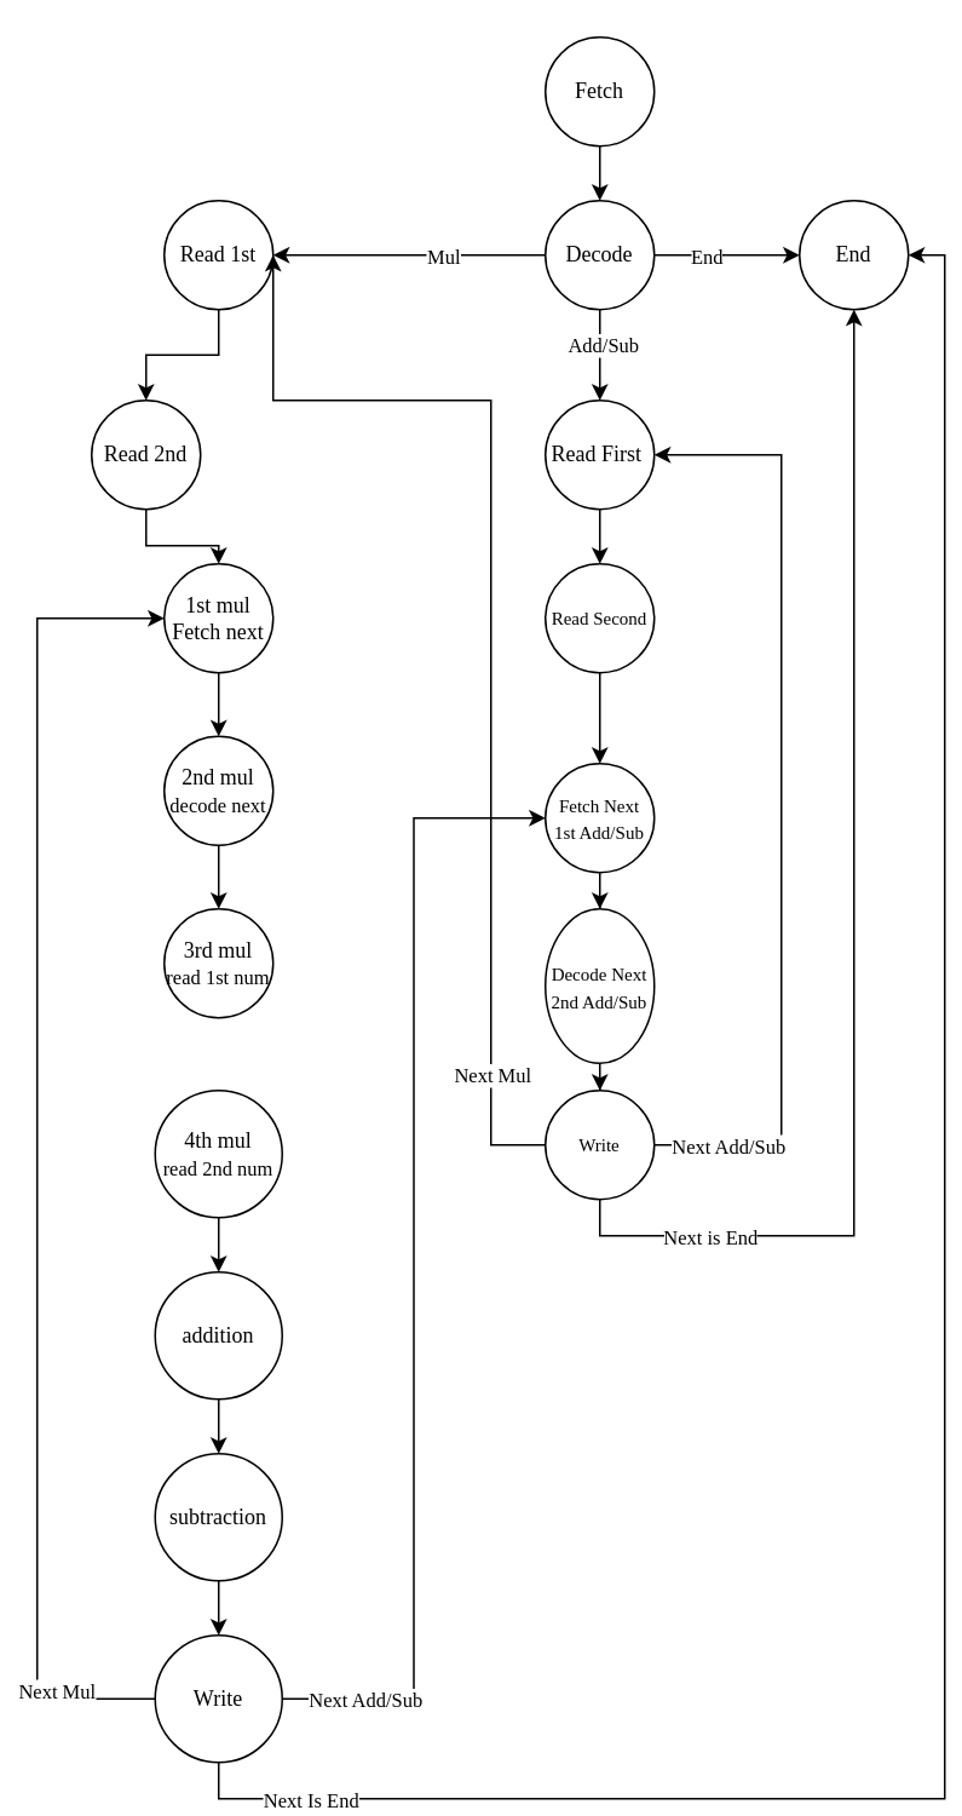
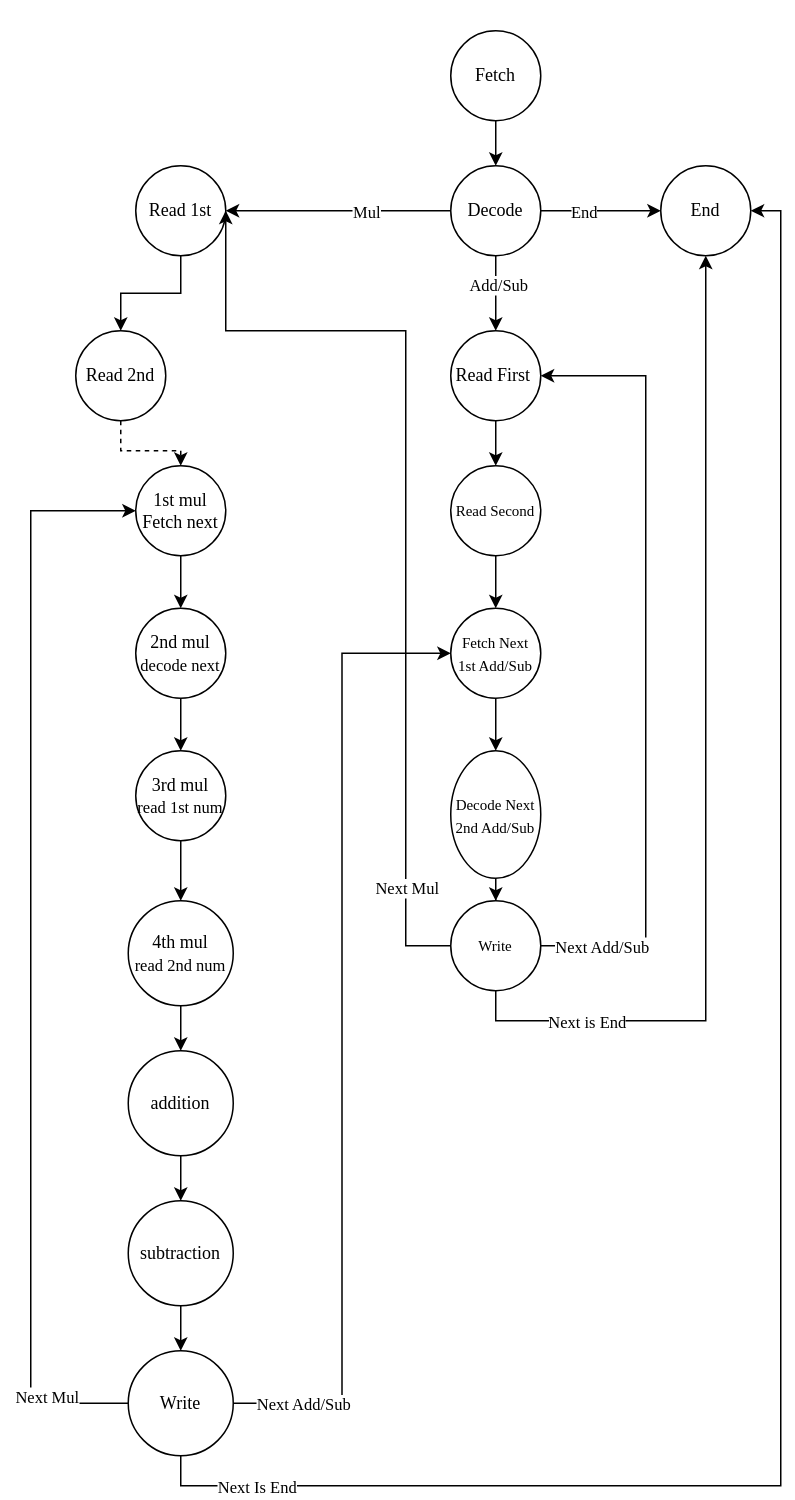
  <mxCell id="0" />
  <mxCell id="1" parent="0" />
  <mxCell id="2" value="" style="edgeStyle=orthogonalEdgeStyle;rounded=0;orthogonalLoop=1;jettySize=auto;html=1;fontFamily=Times New Roman;" edge="1" parent="1" source="3" target="10"><mxGeometry relative="1" as="geometry" /></mxCell>
  <mxCell id="3" value="Fetch" style="ellipse;whiteSpace=wrap;html=1;fontFamily=Times New Roman;" vertex="1" parent="1"><mxGeometry x="300" y="20" width="60" height="60" as="geometry" /></mxCell>
  <mxCell id="4" value="" style="edgeStyle=orthogonalEdgeStyle;rounded=0;orthogonalLoop=1;jettySize=auto;html=1;fontFamily=Times New Roman;" edge="1" parent="1" source="10" target="11"><mxGeometry relative="1" as="geometry" /></mxCell>
  <mxCell id="5" value="End" style="edgeLabel;html=1;align=center;verticalAlign=middle;resizable=0;points=[];fontFamily=Times New Roman;" vertex="1" connectable="0" parent="4"><mxGeometry x="-0.296" y="-2" relative="1" as="geometry"><mxPoint y="-2" as="offset" /></mxGeometry></mxCell>
  <mxCell id="6" value="" style="edgeStyle=orthogonalEdgeStyle;rounded=0;orthogonalLoop=1;jettySize=auto;html=1;fontFamily=Times New Roman;" edge="1" parent="1" source="10" target="13"><mxGeometry relative="1" as="geometry" /></mxCell>
  <mxCell id="7" value="Add/Sub" style="edgeLabel;html=1;align=center;verticalAlign=middle;resizable=0;points=[];fontFamily=Times New Roman;" vertex="1" connectable="0" parent="6"><mxGeometry x="-0.258" y="1" relative="1" as="geometry"><mxPoint as="offset" /></mxGeometry></mxCell>
  <mxCell id="8" value="" style="edgeStyle=orthogonalEdgeStyle;rounded=0;orthogonalLoop=1;jettySize=auto;html=1;fontFamily=Times New Roman;" edge="1" parent="1" source="10" target="15"><mxGeometry relative="1" as="geometry" /></mxCell>
  <mxCell id="9" value="Mul" style="edgeLabel;html=1;align=center;verticalAlign=middle;resizable=0;points=[];fontFamily=Times New Roman;" vertex="1" connectable="0" parent="8"><mxGeometry x="-0.238" y="-1" relative="1" as="geometry"><mxPoint y="1" as="offset" /></mxGeometry></mxCell>
  <mxCell id="10" value="Decode" style="ellipse;whiteSpace=wrap;html=1;fontFamily=Times New Roman;" vertex="1" parent="1"><mxGeometry x="300" y="110" width="60" height="60" as="geometry" /></mxCell>
  <mxCell id="11" value="End" style="ellipse;whiteSpace=wrap;html=1;fontFamily=Times New Roman;" vertex="1" parent="1"><mxGeometry x="440" y="110" width="60" height="60" as="geometry" /></mxCell>
  <mxCell id="12" value="" style="edgeStyle=orthogonalEdgeStyle;rounded=0;orthogonalLoop=1;jettySize=auto;html=1;fontFamily=Times New Roman;" edge="1" parent="1" source="13" target="17"><mxGeometry relative="1" as="geometry" /></mxCell>
  <mxCell id="13" value="Read First&amp;nbsp;" style="ellipse;whiteSpace=wrap;html=1;fontFamily=Times New Roman;" vertex="1" parent="1"><mxGeometry x="300" y="220" width="60" height="60" as="geometry" /></mxCell>
  <mxCell id="14" value="" style="edgeStyle=orthogonalEdgeStyle;rounded=0;orthogonalLoop=1;jettySize=auto;html=1;fontFamily=Times New Roman;" edge="1" parent="1" source="15" target="30"><mxGeometry relative="1" as="geometry" /></mxCell>
  <mxCell id="15" value="Read 1st" style="ellipse;whiteSpace=wrap;html=1;fontFamily=Times New Roman;" vertex="1" parent="1"><mxGeometry x="90" y="110" width="60" height="60" as="geometry" /></mxCell>
  <mxCell id="16" value="" style="edgeStyle=orthogonalEdgeStyle;rounded=0;orthogonalLoop=1;jettySize=auto;html=1;fontFamily=Times New Roman;" edge="1" parent="1" source="17" target="19"><mxGeometry relative="1" as="geometry" /></mxCell>
  <mxCell id="17" value="&lt;font style=&quot;font-size: 10px&quot;&gt;Read Second&lt;/font&gt;" style="ellipse;whiteSpace=wrap;html=1;fontFamily=Times New Roman;" vertex="1" parent="1"><mxGeometry x="300" y="310" width="60" height="60" as="geometry" /></mxCell>
  <mxCell id="18" value="" style="edgeStyle=orthogonalEdgeStyle;rounded=0;orthogonalLoop=1;jettySize=auto;html=1;fontFamily=Times New Roman;" edge="1" parent="1" source="19" target="21"><mxGeometry relative="1" as="geometry" /></mxCell>
- <mxCell id="19" value="&lt;font style=&quot;font-size: 10px&quot;&gt;Fetch Next&lt;br&gt;1st Add/Sub&lt;br&gt;&lt;/font&gt;" style="ellipse;whiteSpace=wrap;html=1;fontFamily=Times New Roman;" vertex="1" parent="1"><mxGeometry x="300" y="420" width="60" height="60" as="geometry" /></mxCell>
+ <mxCell id="19" value="&lt;font style=&quot;font-size: 10px&quot;&gt;Fetch Next&lt;br&gt;1st Add/Sub&lt;br&gt;&lt;/font&gt;" style="ellipse;whiteSpace=wrap;html=1;fontFamily=Times New Roman;" vertex="1" parent="1"><mxGeometry x="300" y="405" width="60" height="60" as="geometry" /></mxCell>
  <mxCell id="20" value="" style="edgeStyle=orthogonalEdgeStyle;rounded=0;orthogonalLoop=1;jettySize=auto;html=1;fontFamily=Times New Roman;" edge="1" parent="1" source="21" target="28"><mxGeometry relative="1" as="geometry" /></mxCell>
  <mxCell id="21" value="&lt;font style=&quot;font-size: 10px&quot;&gt;Decode Next 2nd Add/Sub&lt;br&gt;&lt;/font&gt;" style="ellipse;whiteSpace=wrap;html=1;fontFamily=Times New Roman;" vertex="1" parent="1"><mxGeometry x="300" y="500" width="60" height="85" as="geometry" /></mxCell>
  <mxCell id="22" style="edgeStyle=orthogonalEdgeStyle;rounded=0;orthogonalLoop=1;jettySize=auto;html=1;exitX=0.5;exitY=1;exitDx=0;exitDy=0;entryX=0.5;entryY=1;entryDx=0;entryDy=0;fontFamily=Times New Roman;" edge="1" parent="1" source="28" target="11"><mxGeometry relative="1" as="geometry" /></mxCell>
  <mxCell id="23" value="Next is End" style="edgeLabel;html=1;align=center;verticalAlign=middle;resizable=0;points=[];fontFamily=Times New Roman;" vertex="1" connectable="0" parent="22"><mxGeometry x="-0.889" relative="1" as="geometry"><mxPoint x="43" as="offset" /></mxGeometry></mxCell>
  <mxCell id="24" style="edgeStyle=orthogonalEdgeStyle;rounded=0;orthogonalLoop=1;jettySize=auto;html=1;entryX=1;entryY=0.5;entryDx=0;entryDy=0;fontFamily=Times New Roman;" edge="1" parent="1" source="28" target="13"><mxGeometry relative="1" as="geometry"><Array as="points"><mxPoint x="430" y="630" /><mxPoint x="430" y="250" /></Array></mxGeometry></mxCell>
  <mxCell id="25" value="Next Add/Sub" style="edgeLabel;html=1;align=center;verticalAlign=middle;resizable=0;points=[];fontFamily=Times New Roman;" vertex="1" connectable="0" parent="24"><mxGeometry x="-0.922" y="-2" relative="1" as="geometry"><mxPoint x="20" y="-2" as="offset" /></mxGeometry></mxCell>
  <mxCell id="26" style="edgeStyle=orthogonalEdgeStyle;rounded=0;orthogonalLoop=1;jettySize=auto;html=1;entryX=1;entryY=0.5;entryDx=0;entryDy=0;fontFamily=Times New Roman;" edge="1" parent="1" source="28" target="15"><mxGeometry relative="1" as="geometry"><Array as="points"><mxPoint x="270" y="630" /><mxPoint x="270" y="220" /><mxPoint x="150" y="220" /></Array></mxGeometry></mxCell>
  <mxCell id="27" value="Next Mul" style="edgeLabel;html=1;align=center;verticalAlign=middle;resizable=0;points=[];fontFamily=Times New Roman;" vertex="1" connectable="0" parent="26"><mxGeometry x="-0.783" y="-3" relative="1" as="geometry"><mxPoint x="-3" as="offset" /></mxGeometry></mxCell>
  <mxCell id="28" value="&lt;font style=&quot;font-size: 10px&quot;&gt;Write&lt;br&gt;&lt;/font&gt;" style="ellipse;whiteSpace=wrap;html=1;fontFamily=Times New Roman;" vertex="1" parent="1"><mxGeometry x="300" y="600" width="60" height="60" as="geometry" /></mxCell>
- <mxCell id="29" value="" style="edgeStyle=orthogonalEdgeStyle;rounded=0;orthogonalLoop=1;jettySize=auto;html=1;fontFamily=Times New Roman;" edge="1" parent="1" source="30" target="32"><mxGeometry relative="1" as="geometry" /></mxCell>
+ <mxCell id="29" value="" style="edgeStyle=orthogonalEdgeStyle;rounded=0;orthogonalLoop=1;jettySize=auto;html=1;fontFamily=Times New Roman;dashed=1;" edge="1" parent="1" source="30" target="32"><mxGeometry relative="1" as="geometry" /></mxCell>
  <mxCell id="30" value="Read 2nd" style="ellipse;whiteSpace=wrap;html=1;fontFamily=Times New Roman;" vertex="1" parent="1"><mxGeometry x="50" y="220" width="60" height="60" as="geometry" /></mxCell>
  <mxCell id="31" value="" style="edgeStyle=orthogonalEdgeStyle;rounded=0;orthogonalLoop=1;jettySize=auto;html=1;fontFamily=Times New Roman;" edge="1" parent="1" source="32" target="34"><mxGeometry relative="1" as="geometry" /></mxCell>
  <mxCell id="32" value="1st mul&lt;br&gt;Fetch next" style="ellipse;whiteSpace=wrap;html=1;fontFamily=Times New Roman;" vertex="1" parent="1"><mxGeometry x="90" y="310" width="60" height="60" as="geometry" /></mxCell>
  <mxCell id="33" value="" style="edgeStyle=orthogonalEdgeStyle;rounded=0;orthogonalLoop=1;jettySize=auto;html=1;fontFamily=Times New Roman;" edge="1" parent="1" source="34" target="36"><mxGeometry relative="1" as="geometry" /></mxCell>
  <mxCell id="34" value="2nd mul&lt;br&gt;&lt;font style=&quot;font-size: 11px&quot;&gt;decode next&lt;/font&gt;" style="ellipse;whiteSpace=wrap;html=1;fontFamily=Times New Roman;" vertex="1" parent="1"><mxGeometry x="90" y="405" width="60" height="60" as="geometry" /></mxCell>
+ <mxCell id="35" value="" style="edgeStyle=orthogonalEdgeStyle;rounded=0;orthogonalLoop=1;jettySize=auto;html=1;fontFamily=Times New Roman;" edge="1" parent="1" source="36" target="38"><mxGeometry relative="1" as="geometry" /></mxCell>
  <mxCell id="36" value="3rd mul&lt;br&gt;&lt;span style=&quot;font-size: 11px&quot;&gt;read 1st num&lt;/span&gt;" style="ellipse;whiteSpace=wrap;html=1;fontFamily=Times New Roman;" vertex="1" parent="1"><mxGeometry x="90" y="500" width="60" height="60" as="geometry" /></mxCell>
  <mxCell id="37" value="" style="edgeStyle=orthogonalEdgeStyle;rounded=0;orthogonalLoop=1;jettySize=auto;html=1;fontFamily=Times New Roman;" edge="1" parent="1" source="38" target="40"><mxGeometry relative="1" as="geometry" /></mxCell>
  <mxCell id="38" value="4th mul&lt;br&gt;&lt;span style=&quot;font-size: 11px&quot;&gt;read 2nd num&lt;/span&gt;" style="ellipse;whiteSpace=wrap;html=1;fontFamily=Times New Roman;" vertex="1" parent="1"><mxGeometry x="85" y="600" width="70" height="70" as="geometry" /></mxCell>
  <mxCell id="39" value="" style="edgeStyle=orthogonalEdgeStyle;rounded=0;orthogonalLoop=1;jettySize=auto;html=1;fontFamily=Times New Roman;" edge="1" parent="1" source="40" target="42"><mxGeometry relative="1" as="geometry" /></mxCell>
  <mxCell id="40" value="addition" style="ellipse;whiteSpace=wrap;html=1;fontFamily=Times New Roman;" vertex="1" parent="1"><mxGeometry x="85" y="700" width="70" height="70" as="geometry" /></mxCell>
  <mxCell id="41" value="" style="edgeStyle=orthogonalEdgeStyle;rounded=0;orthogonalLoop=1;jettySize=auto;html=1;fontFamily=Times New Roman;" edge="1" parent="1" source="42" target="49"><mxGeometry relative="1" as="geometry" /></mxCell>
  <mxCell id="42" value="subtraction" style="ellipse;whiteSpace=wrap;html=1;fontFamily=Times New Roman;" vertex="1" parent="1"><mxGeometry x="85" y="800" width="70" height="70" as="geometry" /></mxCell>
  <mxCell id="43" style="edgeStyle=orthogonalEdgeStyle;rounded=0;orthogonalLoop=1;jettySize=auto;html=1;entryX=1;entryY=0.5;entryDx=0;entryDy=0;fontFamily=Times New Roman;exitX=0.5;exitY=1;exitDx=0;exitDy=0;" edge="1" parent="1" source="49" target="11"><mxGeometry relative="1" as="geometry" /></mxCell>
  <mxCell id="44" value="Next Is End" style="edgeLabel;html=1;align=center;verticalAlign=middle;resizable=0;points=[];fontFamily=Times New Roman;" vertex="1" connectable="0" parent="43"><mxGeometry x="-0.95" y="1" relative="1" as="geometry"><mxPoint x="38" y="1" as="offset" /></mxGeometry></mxCell>
  <mxCell id="45" style="edgeStyle=orthogonalEdgeStyle;rounded=0;orthogonalLoop=1;jettySize=auto;html=1;exitX=0;exitY=0.5;exitDx=0;exitDy=0;entryX=0;entryY=0.5;entryDx=0;entryDy=0;fontFamily=Times New Roman;" edge="1" parent="1" source="49" target="32"><mxGeometry relative="1" as="geometry"><Array as="points"><mxPoint x="20" y="935" /><mxPoint x="20" y="340" /></Array></mxGeometry></mxCell>
  <mxCell id="46" value="Next Mul" style="edgeLabel;html=1;align=center;verticalAlign=middle;resizable=0;points=[];fontFamily=Times New Roman;" vertex="1" connectable="0" parent="45"><mxGeometry x="-0.844" y="-1" relative="1" as="geometry"><mxPoint x="2" y="-4" as="offset" /></mxGeometry></mxCell>
  <mxCell id="47" style="edgeStyle=orthogonalEdgeStyle;rounded=0;orthogonalLoop=1;jettySize=auto;html=1;entryX=0;entryY=0.5;entryDx=0;entryDy=0;fontFamily=Times New Roman;" edge="1" parent="1" source="49" target="19"><mxGeometry relative="1" as="geometry" /></mxCell>
  <mxCell id="48" value="Next Add/Sub" style="edgeLabel;html=1;align=center;verticalAlign=middle;resizable=0;points=[];fontFamily=Times New Roman;" vertex="1" connectable="0" parent="47"><mxGeometry x="-0.927" y="-1" relative="1" as="geometry"><mxPoint x="22" y="-1" as="offset" /></mxGeometry></mxCell>
  <mxCell id="49" value="Write" style="ellipse;whiteSpace=wrap;html=1;fontFamily=Times New Roman;" vertex="1" parent="1"><mxGeometry x="85" y="900" width="70" height="70" as="geometry" /></mxCell>
